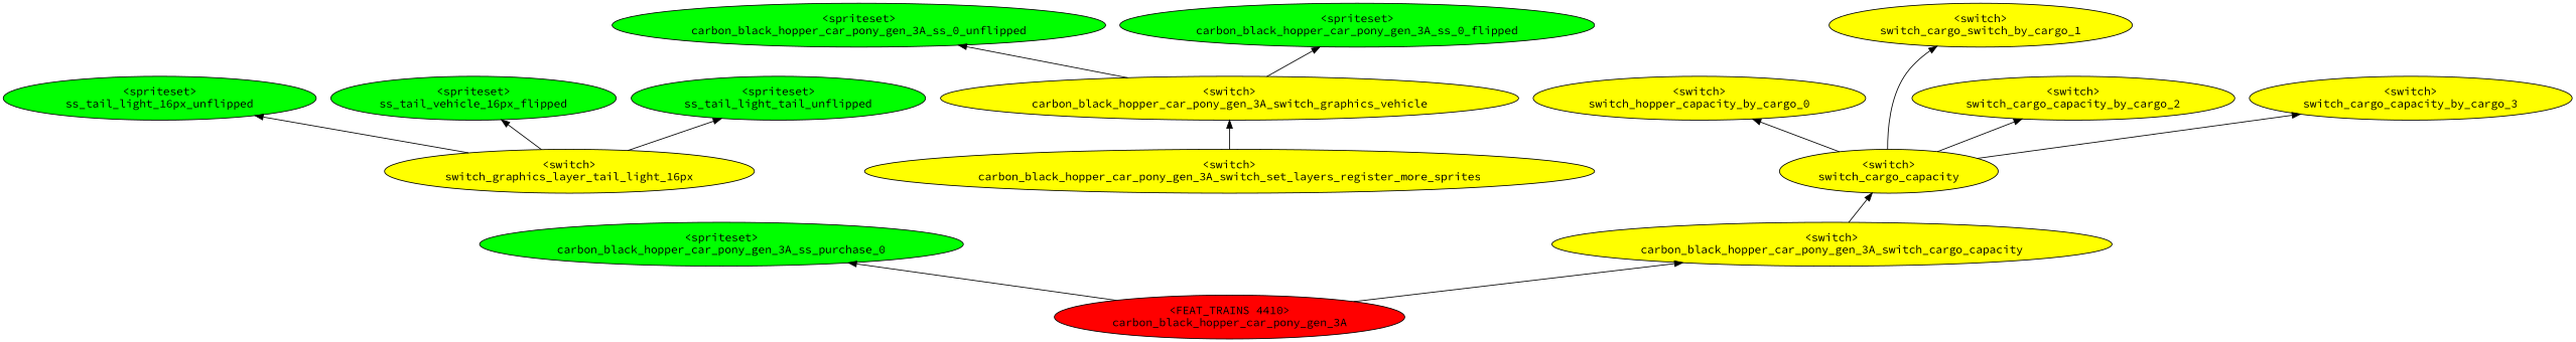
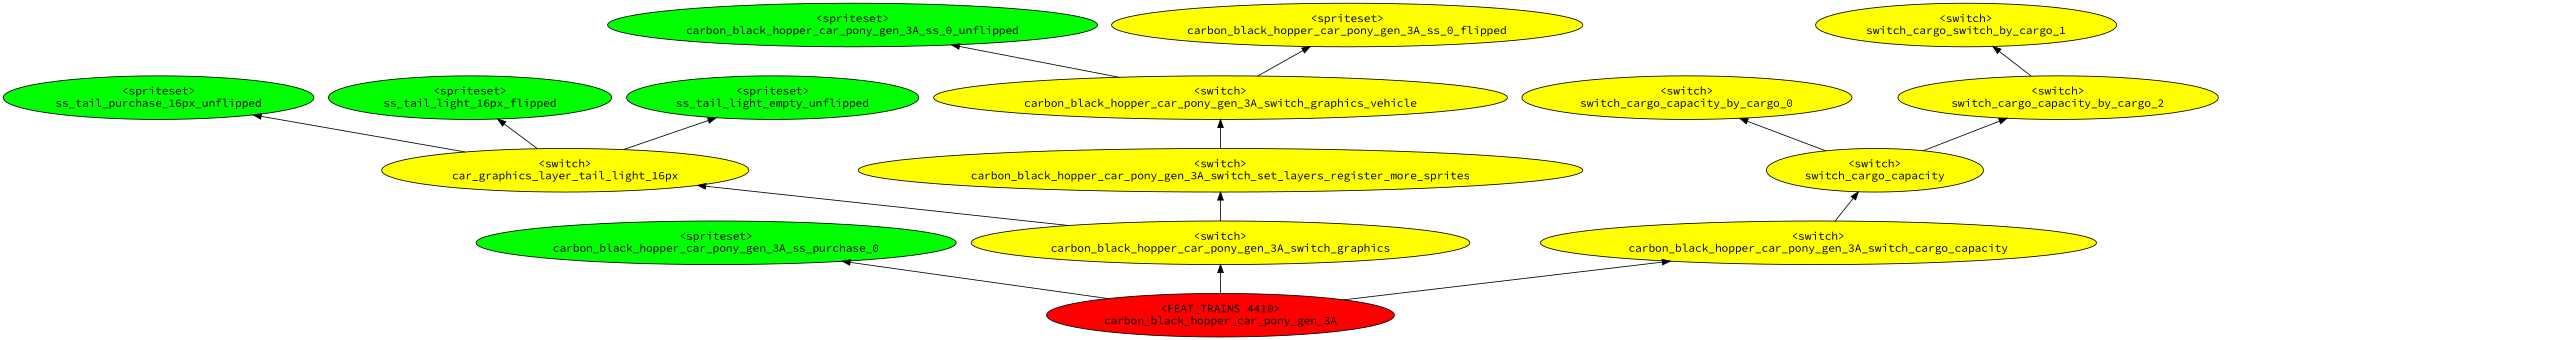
  digraph {
    fontname="Source Code Pro"
    rankdir=BT
    node [fillcolor=yellow fontname="Source Code Pro" style=filled]
    edge [fontname="Source Code Pro"]
-   n1 [fillcolor=green label="<spriteset>\nss_tail_light_16px_unflipped"]
-   n2 [fillcolor=green label="<spriteset>\nss_tail_vehicle_16px_flipped"]
-   n3 [fillcolor=green label="<spriteset>\nss_tail_light_tail_unflipped"]
-   n4 [label="<switch>\nswitch_graphics_layer_tail_light_16px"]
-   n5 [label="<switch>\nswitch_hopper_capacity_by_cargo_0"]
+   n1 [fillcolor=green label="<spriteset>\nss_tail_purchase_16px_unflipped"]
+   n2 [fillcolor=green label="<spriteset>\nss_tail_light_16px_flipped"]
+   n3 [fillcolor=green label="<spriteset>\nss_tail_light_empty_unflipped"]
+   n4 [label="<switch>\ncar_graphics_layer_tail_light_16px"]
+   n5 [label="<switch>\nswitch_cargo_capacity_by_cargo_0"]
    n6 [label="<switch>\nswitch_cargo_switch_by_cargo_1"]
    n7 [label="<switch>\nswitch_cargo_capacity_by_cargo_2"]
-   n8 [label="<switch>\nswitch_cargo_capacity_by_cargo_3"]
    n9 [label="<switch>\nswitch_cargo_capacity"]
    n10 [fillcolor=green label="<spriteset>\ncarbon_black_hopper_car_pony_gen_3A_ss_0_unflipped"]
-   n11 [fillcolor=green label="<spriteset>\ncarbon_black_hopper_car_pony_gen_3A_ss_0_flipped"]
+   n11 [label="<spriteset>\ncarbon_black_hopper_car_pony_gen_3A_ss_0_flipped"]
    n12 [label="<switch>\ncarbon_black_hopper_car_pony_gen_3A_switch_graphics_vehicle"]
    n13 [fillcolor=green label="<spriteset>\ncarbon_black_hopper_car_pony_gen_3A_ss_purchase_0"]
    n14 [label="<switch>\ncarbon_black_hopper_car_pony_gen_3A_switch_set_layers_register_more_sprites"]
+   n15 [label="<switch>\ncarbon_black_hopper_car_pony_gen_3A_switch_graphics"]
    n16 [label="<switch>\ncarbon_black_hopper_car_pony_gen_3A_switch_cargo_capacity"]
    n17 [fillcolor=red label="<FEAT_TRAINS 4410>\ncarbon_black_hopper_car_pony_gen_3A"]
    n4 -> n1
    n4 -> n2
    n4 -> n3
    n9 -> n5
-   n9 -> n6
+   n7 -> n6
    n9 -> n7
-   n9 -> n8
    n12 -> n10
    n12 -> n11
    n14 -> n12
+   n15 -> n4
+   n15 -> n14
    n16 -> n9
    n17 -> n13
+   n17 -> n15
    n17 -> n16
  }
